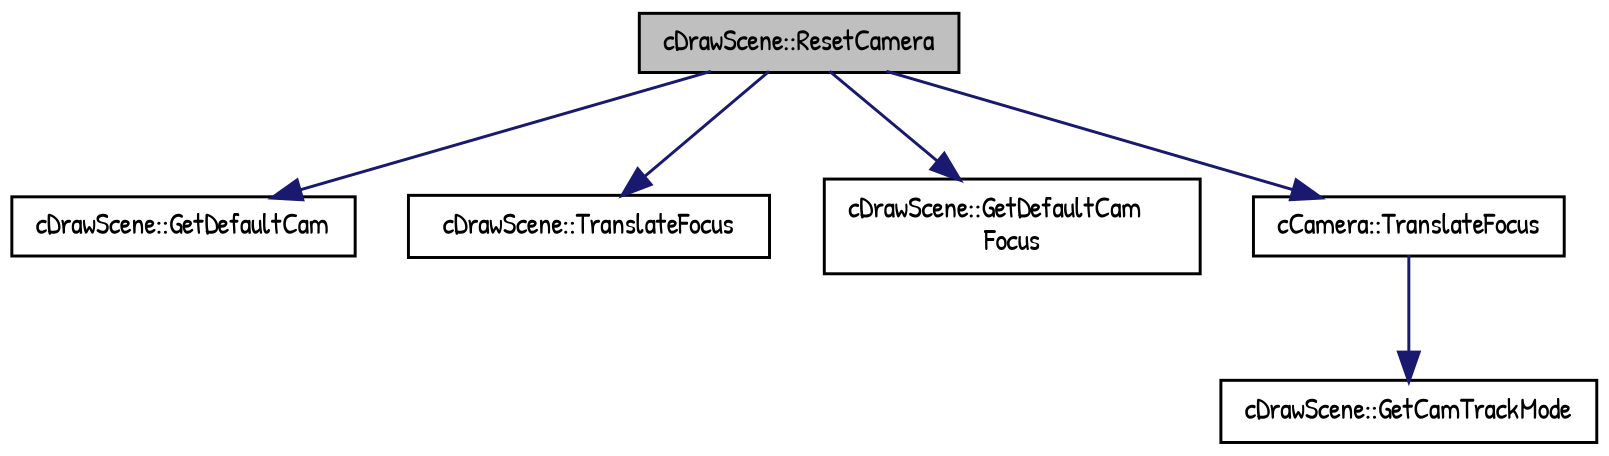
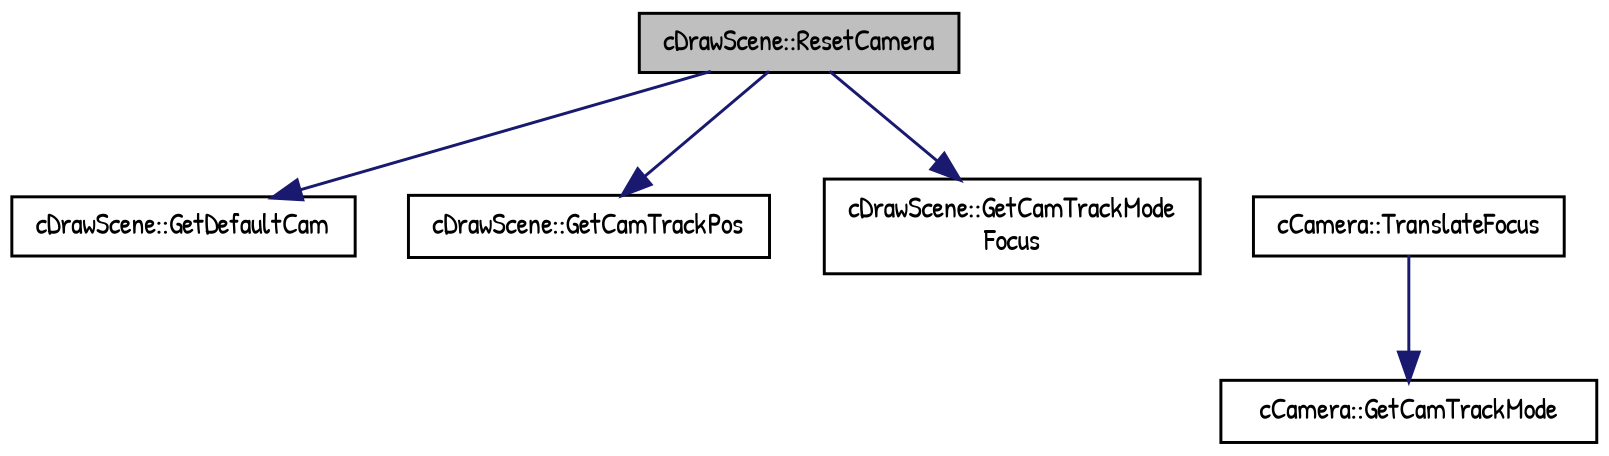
  digraph {
    fontname="Patrick Hand"
    rankdir=TB
    node [color=black fillcolor=white fontname="Patrick Hand" fontsize=10 shape=record style=filled]
    edge [color=midnightblue fontname="Patrick Hand" fontsize=10 labelfontname=Helvetica labelfontsize=10 style=solid]
    n1 [fillcolor=grey75 fontcolor=black height=0.2 label="cDrawScene::ResetCamera" width=0.4]
    n2 [height=0.2 label="cDrawScene::GetDefaultCam" width=0.4]
-   n3 [height=0.2 label="cDrawScene::TranslateFocus" width=0.4]
-   n4 [height=0.2 label="cDrawScene::GetDefaultCam\lFocus" width=0.4]
+   n3 [height=0.2 label="cDrawScene::GetCamTrackPos" width=0.4]
+   n4 [height=0.2 label="cDrawScene::GetCamTrackMode\lFocus" width=0.4]
    n5 [height=0.2 label="cCamera::TranslateFocus" width=0.4]
-   n6 [height=0.2 label="cDrawScene::GetCamTrackMode" width=0.4]
+   n6 [height=0.2 label="cCamera::GetCamTrackMode" width=0.4]
    n1 -> n2
    n1 -> n3
    n1 -> n4
-   n1 -> n5
    n5 -> n6
  }
